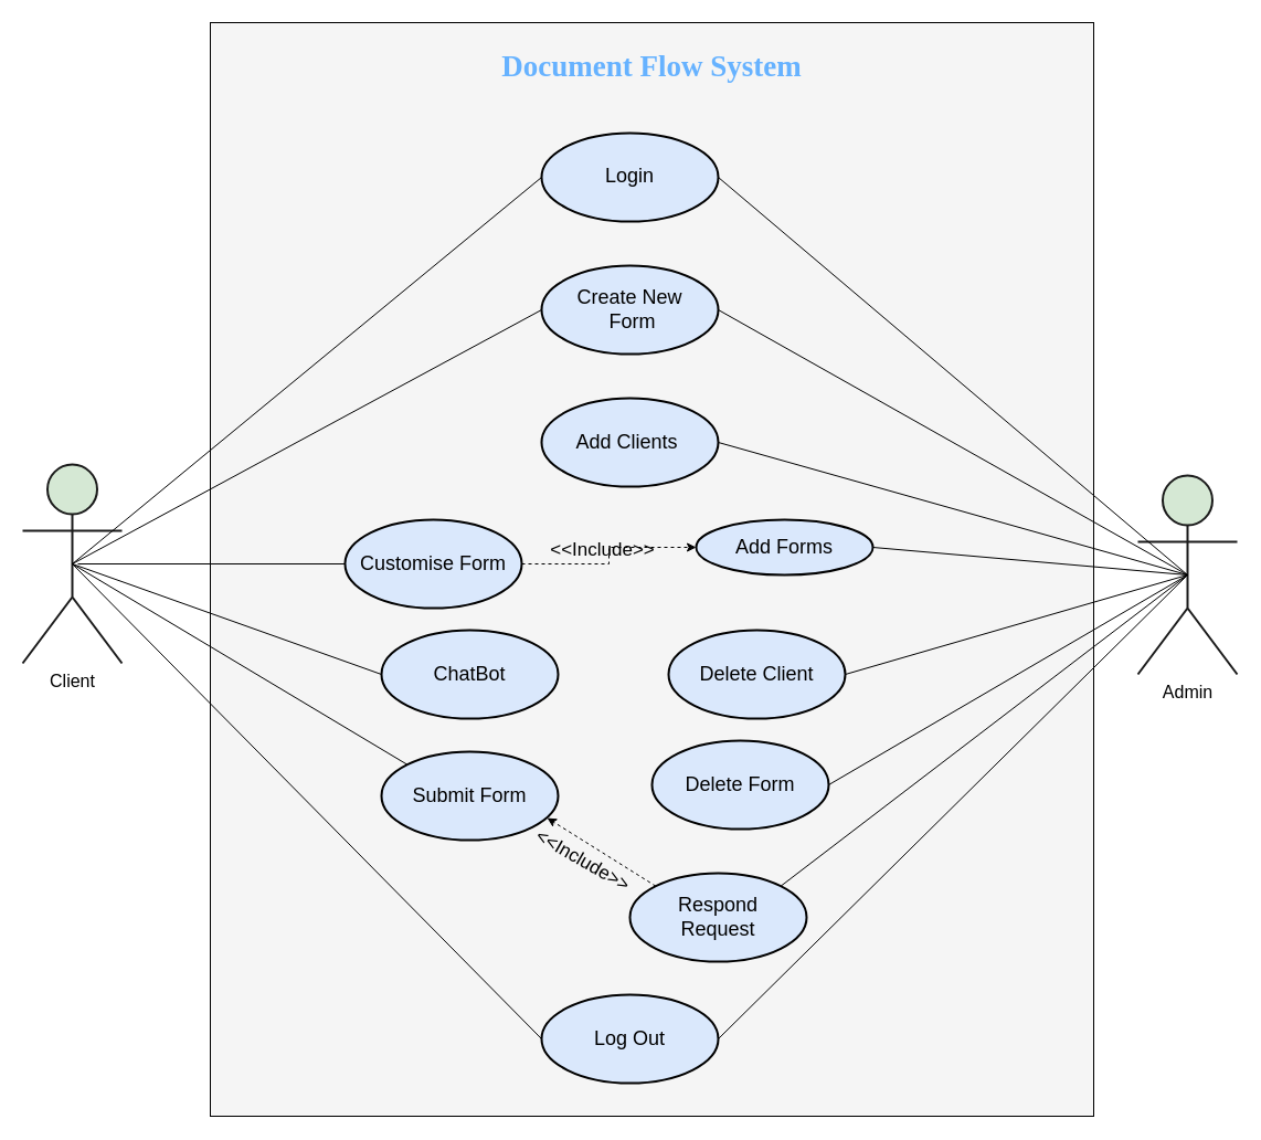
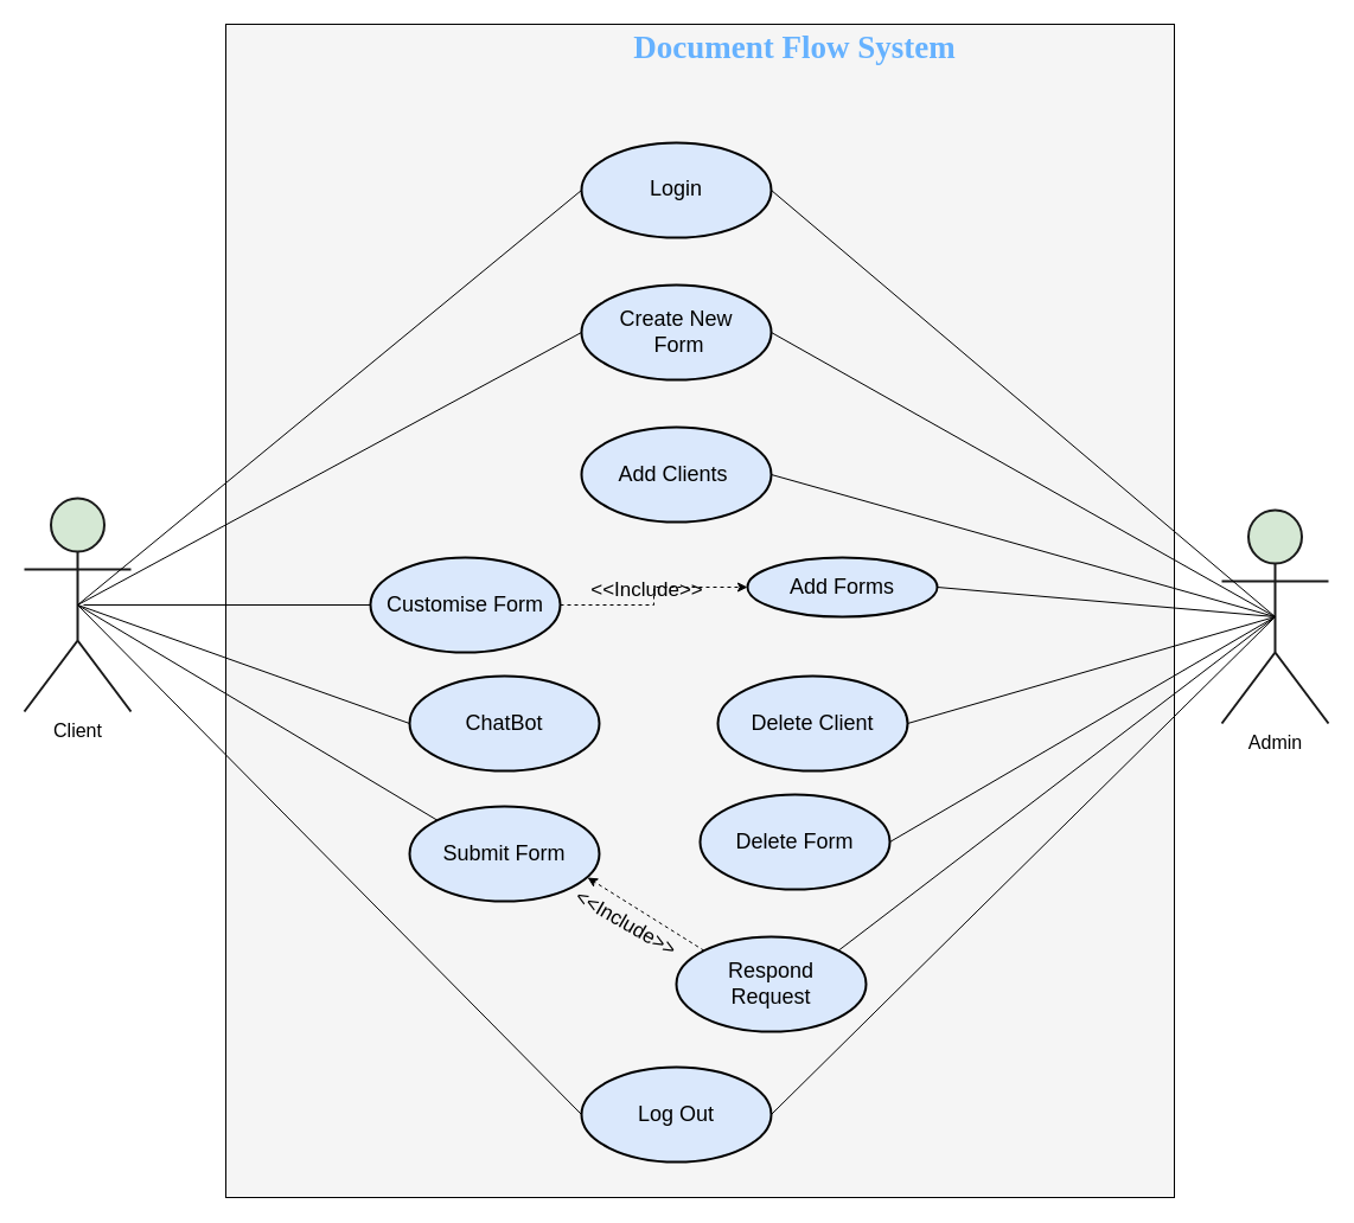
  <mxCell id="0" />
  <mxCell id="1" parent="0" />
  <mxCell id="2" value="" style="rounded=0;whiteSpace=wrap;html=1;strokeWidth=1;fontSize=16;fillColor=#f5f5f5;fontColor=#333333;" parent="1" vertex="1"><mxGeometry x="190" y="20" width="800" height="990" as="geometry" /></mxCell>
  <mxCell id="3" value="&lt;p style=&quot;line-height: 130%&quot;&gt;&lt;font style=&quot;font-size: 18px&quot;&gt;Login&lt;/font&gt;&lt;/p&gt;" style="ellipse;whiteSpace=wrap;html=1;fillColor=#dae8fc;strokeColor=#000000;strokeWidth=2;" parent="1" vertex="1"><mxGeometry x="490" y="120" width="160" height="80" as="geometry" /></mxCell>
  <mxCell id="4" value="&lt;font style=&quot;font-size: 18px&quot;&gt;Create New&lt;br&gt;&amp;nbsp;Form&lt;/font&gt;" style="ellipse;whiteSpace=wrap;html=1;fillColor=#dae8fc;strokeColor=#000000;strokeWidth=2;" parent="1" vertex="1"><mxGeometry x="490" y="240" width="160" height="80" as="geometry" /></mxCell>
  <mxCell id="5" value="&lt;font style=&quot;font-size: 18px&quot;&gt;Submit Form&lt;/font&gt;" style="ellipse;whiteSpace=wrap;html=1;fontSize=16;fillColor=#dae8fc;strokeColor=#000000;strokeWidth=2;" parent="1" vertex="1"><mxGeometry x="345" y="680" width="160" height="80" as="geometry" /></mxCell>
  <mxCell id="6" value="&lt;font style=&quot;font-size: 18px&quot;&gt;Add Clients&amp;nbsp;&lt;/font&gt;" style="ellipse;whiteSpace=wrap;html=1;fillColor=#dae8fc;strokeColor=#000000;strokeWidth=2;" parent="1" vertex="1"><mxGeometry x="490" y="360" width="160" height="80" as="geometry" /></mxCell>
  <mxCell id="7" style="edgeStyle=orthogonalEdgeStyle;rounded=0;orthogonalLoop=1;jettySize=auto;html=1;entryX=0;entryY=0.5;entryDx=0;entryDy=0;dashed=1;fontSize=17;" edge="1" parent="1" source="8" target="9"><mxGeometry relative="1" as="geometry" /></mxCell>
  <mxCell id="8" value="Customise Form" style="ellipse;whiteSpace=wrap;html=1;fontSize=18;fillColor=#dae8fc;strokeColor=#000000;strokeWidth=2;" parent="1" vertex="1"><mxGeometry x="312" y="470" width="160" height="80" as="geometry" /></mxCell>
  <mxCell id="9" value="&lt;font style=&quot;font-size: 18px&quot;&gt;Add Forms&lt;/font&gt;" style="ellipse;whiteSpace=wrap;html=1;fillColor=#dae8fc;strokeColor=#000000;strokeWidth=2;" parent="1" vertex="1"><mxGeometry x="630" y="470" width="160" height="50" as="geometry" /></mxCell>
  <mxCell id="10" value="&lt;font style=&quot;font-size: 18px;&quot;&gt;Delete Client&lt;/font&gt;" style="ellipse;whiteSpace=wrap;html=1;fillColor=#dae8fc;strokeColor=#000000;strokeWidth=2;fontSize=18;" parent="1" vertex="1"><mxGeometry x="605" y="570" width="160" height="80" as="geometry" /></mxCell>
  <mxCell id="11" value="&lt;font style=&quot;font-size: 18px;&quot;&gt;ChatBot&lt;/font&gt;" style="ellipse;whiteSpace=wrap;html=1;fontSize=18;fillColor=#dae8fc;strokeColor=#000000;strokeWidth=2;" parent="1" vertex="1"><mxGeometry x="345" y="570" width="160" height="80" as="geometry" /></mxCell>
  <mxCell id="12" value="&lt;font style=&quot;font-size: 18px;&quot;&gt;Delete Form&lt;/font&gt;" style="ellipse;whiteSpace=wrap;html=1;fillColor=#dae8fc;strokeColor=#000000;strokeWidth=2;fontSize=18;" parent="1" vertex="1"><mxGeometry x="590" y="670" width="160" height="80" as="geometry" /></mxCell>
  <mxCell id="13" value="&lt;font style=&quot;font-size: 18px&quot;&gt;Respond&lt;br&gt;Request&lt;/font&gt;" style="ellipse;whiteSpace=wrap;html=1;fillColor=#dae8fc;strokeColor=#000000;strokeWidth=2;fontSize=18;" parent="1" vertex="1"><mxGeometry x="570" y="790" width="160" height="80" as="geometry" /></mxCell>
  <mxCell id="14" value="&lt;font style=&quot;font-size: 18px;&quot;&gt;Log Out&lt;/font&gt;" style="ellipse;whiteSpace=wrap;html=1;fillColor=#dae8fc;strokeColor=#000000;strokeWidth=2;fontSize=18;" parent="1" vertex="1"><mxGeometry x="490" y="900" width="160" height="80" as="geometry" /></mxCell>
  <mxCell id="15" value="Client" style="shape=umlActor;verticalLabelPosition=bottom;labelBackgroundColor=#ffffff;verticalAlign=top;html=1;outlineConnect=0;fontSize=16;fillColor=#d5e8d4;strokeColor=#1A1A1A;strokeWidth=2;" parent="1" vertex="1"><mxGeometry x="20" y="420" width="90" height="180" as="geometry" /></mxCell>
  <mxCell id="16" value="Admin" style="shape=umlActor;verticalLabelPosition=bottom;labelBackgroundColor=#ffffff;verticalAlign=top;html=1;outlineConnect=0;fontSize=16;fillColor=#d5e8d4;strokeColor=#1A1A1A;strokeWidth=2;" parent="1" vertex="1"><mxGeometry x="1030" y="430" width="90" height="180" as="geometry" /></mxCell>
  <mxCell id="17" value="" style="endArrow=none;html=1;fontSize=16;entryX=0;entryY=0.5;entryDx=0;entryDy=0;exitX=0.5;exitY=0.5;exitDx=0;exitDy=0;exitPerimeter=0;" parent="1" source="15" target="3" edge="1"><mxGeometry width="50" height="50" relative="1" as="geometry"><mxPoint x="520" y="280" as="sourcePoint" /><mxPoint x="570" y="230" as="targetPoint" /></mxGeometry></mxCell>
  <mxCell id="18" value="" style="endArrow=none;html=1;fontSize=16;entryX=0;entryY=0.5;entryDx=0;entryDy=0;exitX=0.5;exitY=0.5;exitDx=0;exitDy=0;exitPerimeter=0;" parent="1" source="15" target="4" edge="1"><mxGeometry width="50" height="50" relative="1" as="geometry"><mxPoint x="200" y="407.761" as="sourcePoint" /><mxPoint x="490" y="200" as="targetPoint" /></mxGeometry></mxCell>
  <mxCell id="19" value="" style="endArrow=none;html=1;fontSize=16;entryX=0;entryY=0.5;entryDx=0;entryDy=0;" parent="1" target="11" edge="1"><mxGeometry width="50" height="50" relative="1" as="geometry"><mxPoint x="65" y="510" as="sourcePoint" /><mxPoint x="480" y="472.24" as="targetPoint" /></mxGeometry></mxCell>
  <mxCell id="20" value="" style="endArrow=none;html=1;fontSize=16;entryX=0;entryY=0.5;entryDx=0;entryDy=0;" parent="1" target="8" edge="1"><mxGeometry width="50" height="50" relative="1" as="geometry"><mxPoint x="70" y="510" as="sourcePoint" /><mxPoint x="350" y="630" as="targetPoint" /></mxGeometry></mxCell>
  <mxCell id="21" value="" style="endArrow=none;html=1;fontSize=16;entryX=0;entryY=0;entryDx=0;entryDy=0;exitX=0.5;exitY=0.5;exitDx=0;exitDy=0;exitPerimeter=0;" parent="1" source="15" target="5" edge="1"><mxGeometry width="50" height="50" relative="1" as="geometry"><mxPoint x="190" y="567.761" as="sourcePoint" /><mxPoint x="480" y="360" as="targetPoint" /></mxGeometry></mxCell>
  <mxCell id="22" value="" style="endArrow=none;html=1;fontSize=16;entryX=0;entryY=0.5;entryDx=0;entryDy=0;exitX=0.5;exitY=0.5;exitDx=0;exitDy=0;exitPerimeter=0;" parent="1" source="15" target="14" edge="1"><mxGeometry width="50" height="50" relative="1" as="geometry"><mxPoint x="170" y="652.785" as="sourcePoint" /><mxPoint x="500.32" y="893.44" as="targetPoint" /></mxGeometry></mxCell>
  <mxCell id="23" value="" style="endArrow=none;html=1;fontSize=16;entryX=1;entryY=0.5;entryDx=0;entryDy=0;exitX=0.5;exitY=0.5;exitDx=0;exitDy=0;exitPerimeter=0;" parent="1" source="16" target="3" edge="1"><mxGeometry width="50" height="50" relative="1" as="geometry"><mxPoint x="170" y="568.571" as="sourcePoint" /><mxPoint x="510" y="180" as="targetPoint" /></mxGeometry></mxCell>
  <mxCell id="24" value="" style="endArrow=none;html=1;fontSize=16;entryX=1;entryY=0.5;entryDx=0;entryDy=0;exitX=0.5;exitY=0.5;exitDx=0;exitDy=0;exitPerimeter=0;" parent="1" source="16" target="4" edge="1"><mxGeometry width="50" height="50" relative="1" as="geometry"><mxPoint x="960" y="396" as="sourcePoint" /><mxPoint x="670" y="180" as="targetPoint" /></mxGeometry></mxCell>
  <mxCell id="25" value="" style="endArrow=none;html=1;fontSize=16;entryX=1;entryY=0.5;entryDx=0;entryDy=0;exitX=0.5;exitY=0.5;exitDx=0;exitDy=0;exitPerimeter=0;" parent="1" source="16" target="6" edge="1"><mxGeometry width="50" height="50" relative="1" as="geometry"><mxPoint x="940" y="420" as="sourcePoint" /><mxPoint x="680" y="190" as="targetPoint" /></mxGeometry></mxCell>
  <mxCell id="26" value="" style="endArrow=none;html=1;fontSize=16;entryX=1;entryY=0.5;entryDx=0;entryDy=0;exitX=0.5;exitY=0.5;exitDx=0;exitDy=0;exitPerimeter=0;" parent="1" source="16" target="9" edge="1"><mxGeometry width="50" height="50" relative="1" as="geometry"><mxPoint x="960" y="427.231" as="sourcePoint" /><mxPoint x="680" y="410" as="targetPoint" /></mxGeometry></mxCell>
  <mxCell id="27" value="" style="endArrow=none;html=1;fontSize=16;entryX=1;entryY=0.5;entryDx=0;entryDy=0;exitX=0.5;exitY=0.5;exitDx=0;exitDy=0;exitPerimeter=0;" parent="1" source="16" target="10" edge="1"><mxGeometry width="50" height="50" relative="1" as="geometry"><mxPoint x="960" y="446.623" as="sourcePoint" /><mxPoint x="759.84" y="520.56" as="targetPoint" /></mxGeometry></mxCell>
  <mxCell id="28" value="" style="endArrow=none;html=1;fontSize=16;entryX=1;entryY=0.5;entryDx=0;entryDy=0;exitX=0.5;exitY=0.5;exitDx=0;exitDy=0;exitPerimeter=0;" parent="1" source="16" target="12" edge="1"><mxGeometry width="50" height="50" relative="1" as="geometry"><mxPoint x="960" y="472.128" as="sourcePoint" /><mxPoint x="750" y="759" as="targetPoint" /></mxGeometry></mxCell>
  <mxCell id="29" value="" style="endArrow=none;html=1;fontSize=16;entryX=1;entryY=0;entryDx=0;entryDy=0;exitX=0.5;exitY=0.5;exitDx=0;exitDy=0;exitPerimeter=0;" parent="1" source="16" target="13" edge="1"><mxGeometry width="50" height="50" relative="1" as="geometry"><mxPoint x="1020" y="514.115" as="sourcePoint" /><mxPoint x="710" y="870" as="targetPoint" /></mxGeometry></mxCell>
  <mxCell id="30" value="" style="endArrow=none;html=1;fontSize=16;entryX=1;entryY=0.5;entryDx=0;entryDy=0;exitX=0.5;exitY=0.5;exitDx=0;exitDy=0;exitPerimeter=0;" parent="1" source="16" target="14" edge="1"><mxGeometry width="50" height="50" relative="1" as="geometry"><mxPoint x="1030" y="524.115" as="sourcePoint" /><mxPoint x="660" y="900" as="targetPoint" /></mxGeometry></mxCell>
- <mxCell id="31" value="&lt;font face=&quot;Verdana&quot; size=&quot;1&quot; color=&quot;#66b2ff&quot;&gt;&lt;b style=&quot;font-size: 27px&quot;&gt;Document Flow System&lt;/b&gt;&lt;/font&gt;" style="text;html=1;strokeColor=none;fillColor=none;align=center;verticalAlign=middle;whiteSpace=wrap;rounded=0;fontSize=15;" parent="1" vertex="1"><mxGeometry x="370" y="50" width="440" height="20" as="geometry" /></mxCell>
+ <mxCell id="31" value="&lt;font face=&quot;Verdana&quot; size=&quot;1&quot; color=&quot;#66b2ff&quot;&gt;&lt;b style=&quot;font-size: 27px&quot;&gt;Document Flow System&lt;/b&gt;&lt;/font&gt;" style="text;html=1;strokeColor=none;fillColor=none;align=center;verticalAlign=middle;whiteSpace=wrap;rounded=0;fontSize=15;" parent="1" vertex="1"><mxGeometry x="450" y="30" width="440" height="20" as="geometry" /></mxCell>
  <mxCell id="32" value="" style="endArrow=classic;html=1;fontSize=18;entryX=0.938;entryY=0.75;entryDx=0;entryDy=0;exitX=0;exitY=0;exitDx=0;exitDy=0;dashed=1;entryPerimeter=0;" edge="1" parent="1" source="13" target="5"><mxGeometry width="50" height="50" relative="1" as="geometry"><mxPoint x="460" y="610" as="sourcePoint" /><mxPoint x="410" y="660" as="targetPoint" /></mxGeometry></mxCell>
  <mxCell id="33" value="&amp;lt;&amp;lt;Include&amp;gt;&amp;gt;" style="text;html=1;align=center;verticalAlign=middle;resizable=0;points=[];autosize=1;fontSize=17;rotation=30;" vertex="1" parent="1"><mxGeometry x="472" y="764" width="110" height="30" as="geometry" /></mxCell>
  <mxCell id="34" value="&amp;lt;&amp;lt;Include&amp;gt;&amp;gt;" style="text;html=1;align=center;verticalAlign=middle;resizable=0;points=[];autosize=1;fontSize=17;rotation=0;" vertex="1" parent="1"><mxGeometry x="490" y="483" width="110" height="30" as="geometry" /></mxCell>
